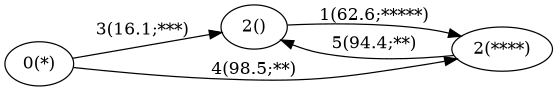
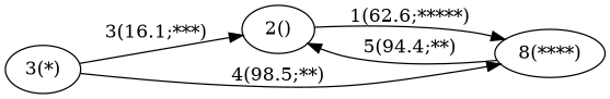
  digraph {
    rankdir=LR
    n1 [label="2()"]
-   n2 [label="2(****)"]
-   n3 [label="0(*)"]
+   n2 [label="8(****)"]
+   n3 [label="3(*)"]
    n1 -> n2 [label="1(62.6;*****)"]
    n2 -> n1 [label="5(94.4;**)"]
    n3 -> n1 [label="3(16.1;***)"]
    n3 -> n2 [label="4(98.5;**)"]
  }
